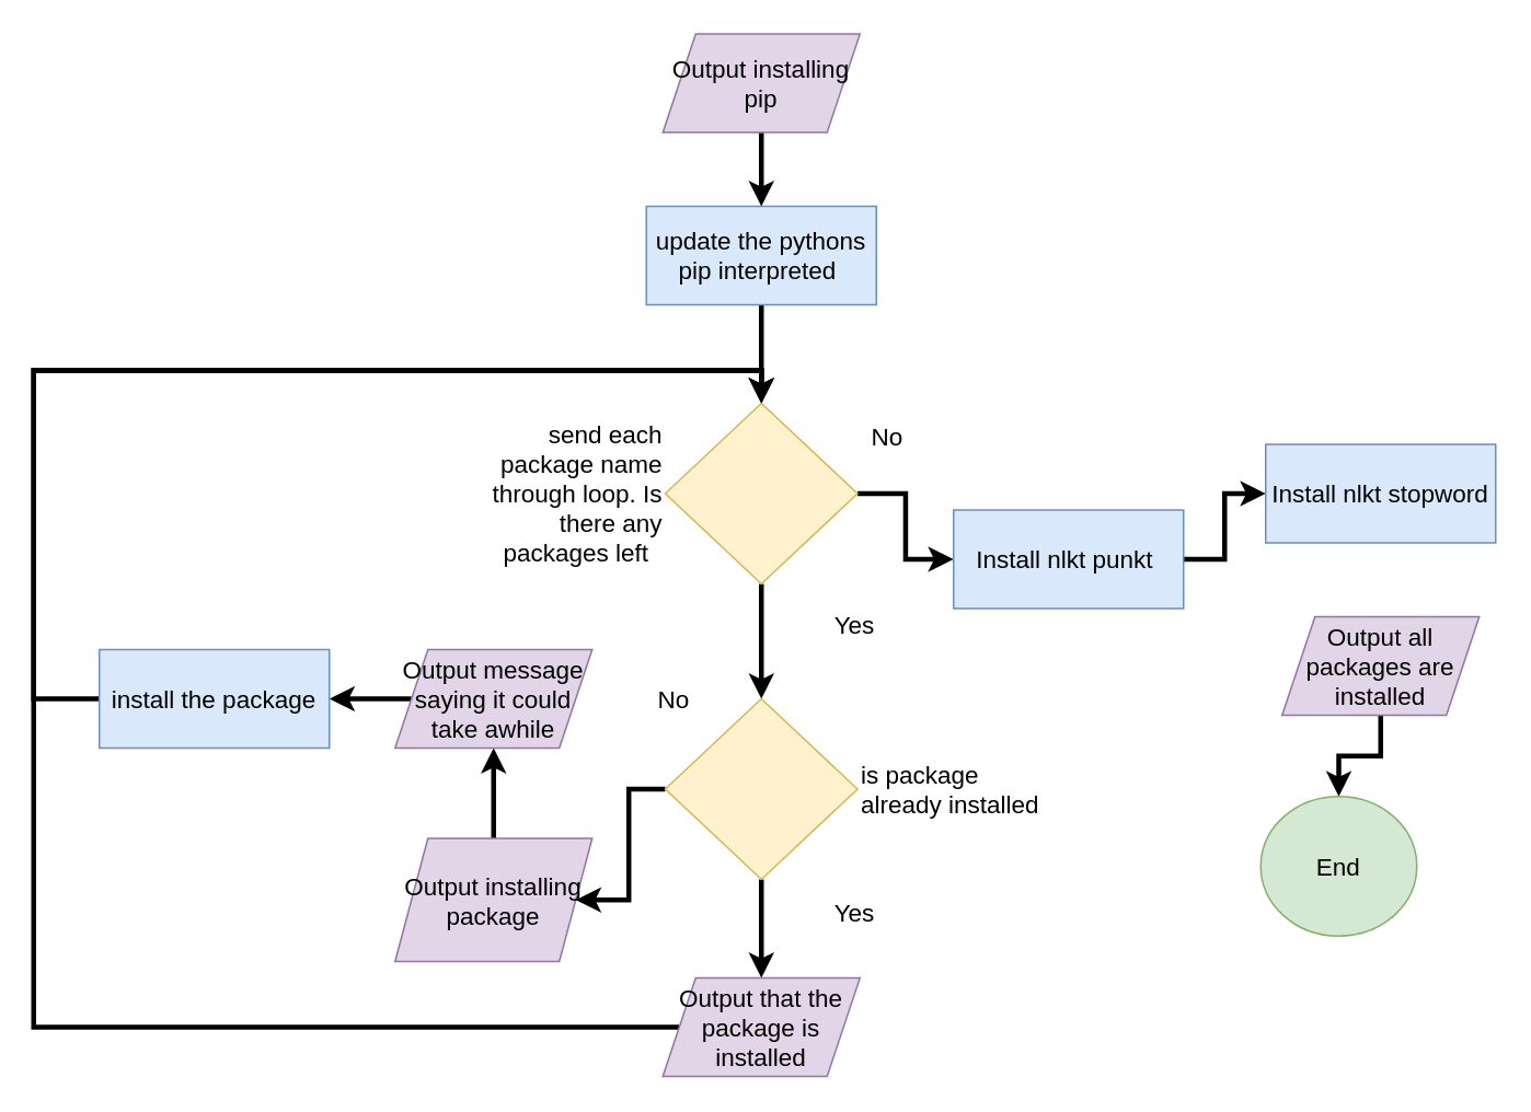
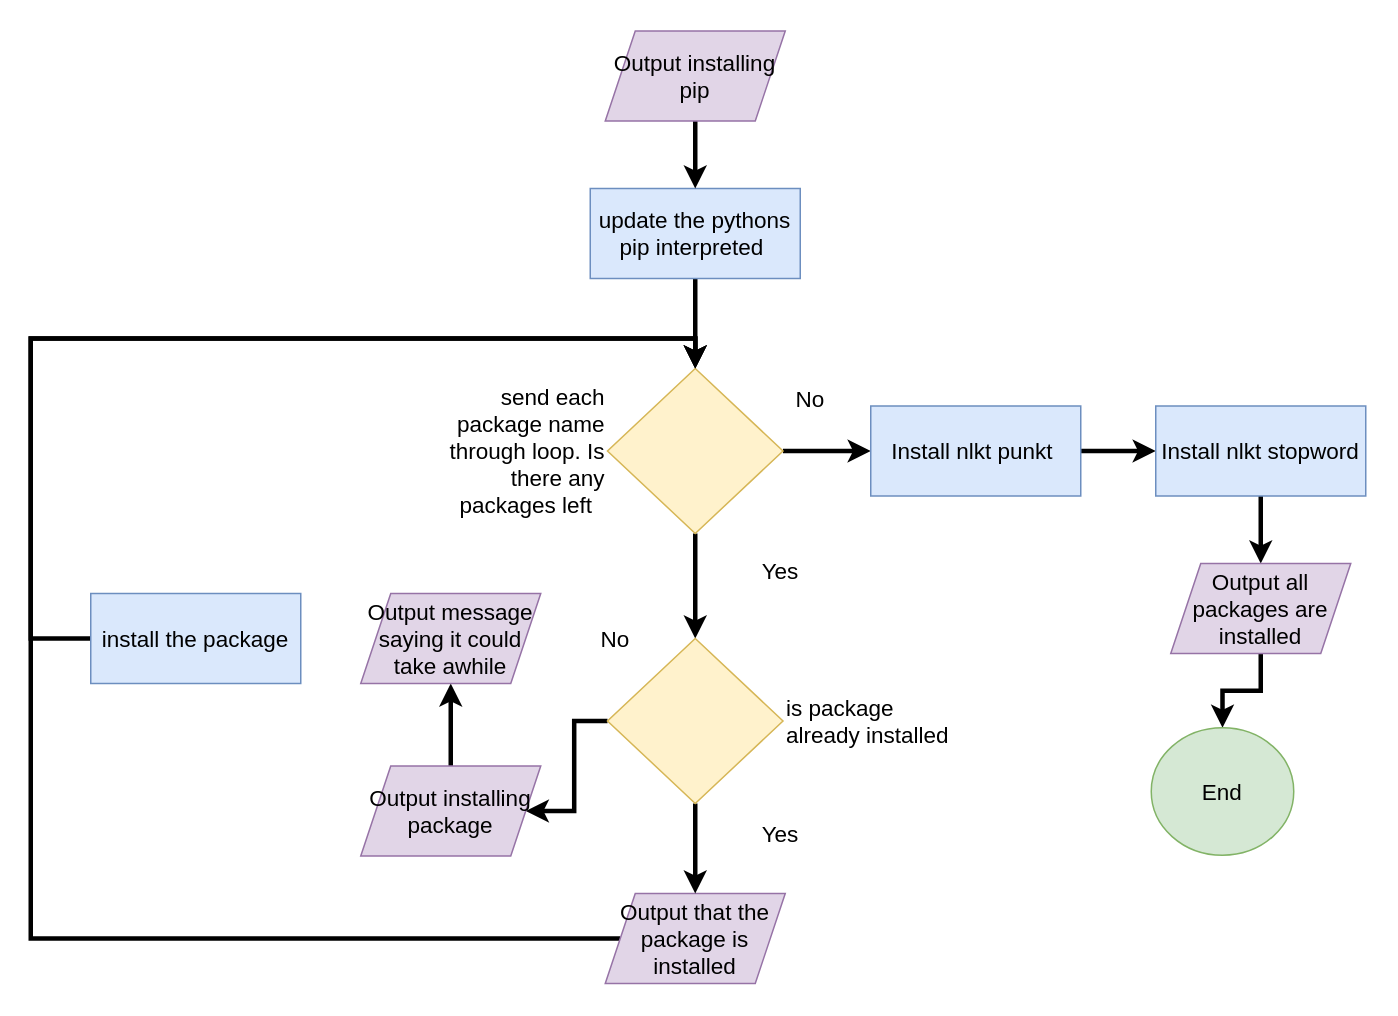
  <mxCell id="0" />
  <mxCell id="1" parent="0" />
  <mxCell id="2" value="" style="edgeStyle=orthogonalEdgeStyle;rounded=0;orthogonalLoop=1;jettySize=auto;html=1;strokeWidth=3;" edge="1" parent="1" source="3" target="6"><mxGeometry relative="1" as="geometry" /></mxCell>
  <mxCell id="3" value="&lt;span style=&quot;font-size: 15px;&quot;&gt;update the pythons pip interpreted&amp;nbsp;&lt;/span&gt;" style="rounded=0;whiteSpace=wrap;html=1;fillColor=#dae8fc;strokeColor=#6c8ebf;" vertex="1" parent="1"><mxGeometry x="393" y="125" width="140" height="60" as="geometry" /></mxCell>
  <mxCell id="4" value="" style="edgeStyle=orthogonalEdgeStyle;rounded=0;orthogonalLoop=1;jettySize=auto;html=1;strokeWidth=3;" edge="1" parent="1" source="6" target="11"><mxGeometry relative="1" as="geometry" /></mxCell>
  <mxCell id="5" value="" style="edgeStyle=orthogonalEdgeStyle;rounded=0;orthogonalLoop=1;jettySize=auto;html=1;strokeWidth=3;" edge="1" parent="1" source="6" target="22"><mxGeometry relative="1" as="geometry" /></mxCell>
  <mxCell id="6" value="&lt;span style=&quot;font-size: 15px;&quot;&gt;send each package name through&lt;/span&gt;&lt;span style=&quot;color: rgba(0, 0, 0, 0); font-family: monospace; font-size: 0px; text-wrap: nowrap; background-color: rgb(251, 251, 251);&quot;&gt;%3CmxGraphModel%3E%3Croot%3E%3CmxCell%20id%3D%220%22%2F%3E%3CmxCell%20id%3D%221%22%20parent%3D%220%22%2F%3E%3CmxCell%20id%3D%222%22%20value%3D%22%26lt%3Bspan%20style%3D%26quot%3Bfont-size%3A%2015px%3B%26quot%3B%26gt%3Bcould%20code%20find%20file%20to%20import%20functions%3F%26lt%3B%2Fspan%26gt%3B%22%20style%3D%22rhombus%3BwhiteSpace%3Dwrap%3Bhtml%3D1%3BfontFamily%3DHelvetica%3BfontSize%3D11%3BlabelBackgroundColor%3Ddefault%3BfillColor%3D%23fff2cc%3BstrokeColor%3D%23d6b656%3BlabelPosition%3Dright%3BverticalLabelPosition%3Dmiddle%3Balign%3Dleft%3BverticalAlign%3Dmiddle%3BtextDirection%3Dltr%3B%22%20vertex%3D%221%22%20parent%3D%221%22%3E%3CmxGeometry%20x%3D%22367%22%20y%3D%22235%22%20width%3D%22117%22%20height%3D%22110%22%20as%3D%22geometry%22%2F%3E%3C%2FmxCell%3E%3C%2Froot%3E%3C%2FmxGraphModel%3E&lt;/span&gt;&lt;span style=&quot;font-size: 15px;&quot;&gt;&amp;nbsp;loop. Is there any packages left&amp;nbsp;&amp;nbsp;&lt;/span&gt;" style="rhombus;whiteSpace=wrap;html=1;fontFamily=Helvetica;fontSize=11;labelBackgroundColor=default;fillColor=#fff2cc;strokeColor=#d6b656;labelPosition=left;verticalLabelPosition=middle;align=right;verticalAlign=middle;textDirection=ltr;" vertex="1" parent="1"><mxGeometry x="404.5" y="245" width="117" height="110" as="geometry" /></mxCell>
  <mxCell id="7" style="edgeStyle=orthogonalEdgeStyle;rounded=0;orthogonalLoop=1;jettySize=auto;html=1;entryX=0.5;entryY=0;entryDx=0;entryDy=0;strokeWidth=3;" edge="1" parent="1" source="8" target="6"><mxGeometry relative="1" as="geometry"><Array as="points"><mxPoint x="20" y="625" /><mxPoint x="20" y="225" /><mxPoint x="463" y="225" /></Array></mxGeometry></mxCell>
  <mxCell id="8" value="&lt;font style=&quot;font-size: 15px;&quot;&gt;Output that the package is installed&lt;/font&gt;" style="shape=parallelogram;perimeter=parallelogramPerimeter;whiteSpace=wrap;html=1;fixedSize=1;rounded=0;strokeColor=#9673a6;align=center;verticalAlign=middle;fontFamily=Helvetica;fontSize=12;fillColor=#e1d5e7;" vertex="1" parent="1"><mxGeometry x="403" y="595" width="120" height="60" as="geometry" /></mxCell>
  <mxCell id="9" value="" style="edgeStyle=orthogonalEdgeStyle;rounded=0;orthogonalLoop=1;jettySize=auto;html=1;strokeWidth=3;" edge="1" parent="1" source="11" target="8"><mxGeometry relative="1" as="geometry" /></mxCell>
  <mxCell id="10" value="" style="edgeStyle=orthogonalEdgeStyle;rounded=0;orthogonalLoop=1;jettySize=auto;html=1;strokeWidth=3;" edge="1" parent="1" source="11" target="14"><mxGeometry relative="1" as="geometry" /></mxCell>
  <mxCell id="11" value="&lt;span style=&quot;font-size: 15px;&quot;&gt;is package already installed&amp;nbsp;&lt;/span&gt;" style="rhombus;whiteSpace=wrap;html=1;fontFamily=Helvetica;fontSize=11;labelBackgroundColor=default;fillColor=#fff2cc;strokeColor=#d6b656;labelPosition=right;verticalLabelPosition=middle;align=left;verticalAlign=middle;textDirection=ltr;" vertex="1" parent="1"><mxGeometry x="404.5" y="425" width="117" height="110" as="geometry" /></mxCell>
  <mxCell id="12" value="&lt;font style=&quot;font-size: 15px;&quot;&gt;Yes&lt;/font&gt;" style="text;html=1;align=center;verticalAlign=middle;whiteSpace=wrap;rounded=0;" vertex="1" parent="1"><mxGeometry x="490" y="365" width="60" height="30" as="geometry" /></mxCell>
  <mxCell id="13" value="" style="edgeStyle=orthogonalEdgeStyle;rounded=0;orthogonalLoop=1;jettySize=auto;html=1;strokeWidth=3;" edge="1" parent="1" source="14" target="16"><mxGeometry relative="1" as="geometry" /></mxCell>
- <mxCell id="14" value="&lt;span style=&quot;font-size: 15px;&quot;&gt;Output installing package&lt;/span&gt;" style="shape=parallelogram;perimeter=parallelogramPerimeter;whiteSpace=wrap;html=1;fixedSize=1;rounded=0;strokeColor=#9673a6;align=center;verticalAlign=middle;fontFamily=Helvetica;fontSize=12;fillColor=#e1d5e7;" vertex="1" parent="1"><mxGeometry x="240" y="510" width="120" height="75" as="geometry" /></mxCell>
- <mxCell id="15" value="" style="edgeStyle=orthogonalEdgeStyle;rounded=0;orthogonalLoop=1;jettySize=auto;html=1;strokeWidth=3;" edge="1" parent="1" source="16" target="18"><mxGeometry relative="1" as="geometry" /></mxCell>
+ <mxCell id="14" value="&lt;span style=&quot;font-size: 15px;&quot;&gt;Output installing package&lt;/span&gt;" style="shape=parallelogram;perimeter=parallelogramPerimeter;whiteSpace=wrap;html=1;fixedSize=1;rounded=0;strokeColor=#9673a6;align=center;verticalAlign=middle;fontFamily=Helvetica;fontSize=12;fillColor=#e1d5e7;" vertex="1" parent="1"><mxGeometry x="240" y="510" width="120" height="60" as="geometry" /></mxCell>
  <mxCell id="16" value="&lt;span style=&quot;font-size: 15px;&quot;&gt;Output message saying it could take awhile&lt;/span&gt;" style="shape=parallelogram;perimeter=parallelogramPerimeter;whiteSpace=wrap;html=1;fixedSize=1;rounded=0;strokeColor=#9673a6;align=center;verticalAlign=middle;fontFamily=Helvetica;fontSize=12;fillColor=#e1d5e7;" vertex="1" parent="1"><mxGeometry x="240" y="395" width="120" height="60" as="geometry" /></mxCell>
  <mxCell id="17" style="edgeStyle=orthogonalEdgeStyle;rounded=0;orthogonalLoop=1;jettySize=auto;html=1;entryX=0.5;entryY=0;entryDx=0;entryDy=0;strokeWidth=3;exitX=0;exitY=0.5;exitDx=0;exitDy=0;" edge="1" parent="1" source="18" target="6"><mxGeometry relative="1" as="geometry"><Array as="points"><mxPoint x="20" y="425" /><mxPoint x="20" y="225" /><mxPoint x="463" y="225" /></Array></mxGeometry></mxCell>
  <mxCell id="18" value="&lt;span style=&quot;font-size: 15px;&quot;&gt;install the package&lt;/span&gt;" style="rounded=0;whiteSpace=wrap;html=1;fillColor=#dae8fc;strokeColor=#6c8ebf;" vertex="1" parent="1"><mxGeometry x="60" y="395" width="140" height="60" as="geometry" /></mxCell>
  <mxCell id="19" value="&lt;font style=&quot;font-size: 15px;&quot;&gt;Yes&lt;/font&gt;" style="text;html=1;align=center;verticalAlign=middle;whiteSpace=wrap;rounded=0;" vertex="1" parent="1"><mxGeometry x="490" y="540" width="60" height="30" as="geometry" /></mxCell>
  <mxCell id="20" value="&lt;span style=&quot;font-size: 15px;&quot;&gt;No&lt;/span&gt;" style="text;html=1;align=center;verticalAlign=middle;whiteSpace=wrap;rounded=0;" vertex="1" parent="1"><mxGeometry x="380" y="410" width="60" height="30" as="geometry" /></mxCell>
  <mxCell id="21" value="" style="edgeStyle=orthogonalEdgeStyle;rounded=0;orthogonalLoop=1;jettySize=auto;html=1;strokeColor=default;strokeWidth=3;align=center;verticalAlign=middle;fontFamily=Helvetica;fontSize=11;fontColor=default;labelBackgroundColor=default;endArrow=classic;" edge="1" parent="1" source="22" target="24"><mxGeometry relative="1" as="geometry" /></mxCell>
- <mxCell id="22" value="&lt;font style=&quot;font-size: 15px;&quot;&gt;Install nlkt&amp;nbsp;punkt&amp;nbsp;&lt;/font&gt;" style="rounded=0;whiteSpace=wrap;html=1;fillColor=#dae8fc;strokeColor=#6c8ebf;" vertex="1" parent="1"><mxGeometry x="580" y="310" width="140" height="60" as="geometry" /></mxCell>
+ <mxCell id="22" value="&lt;font style=&quot;font-size: 15px;&quot;&gt;Install nlkt&amp;nbsp;punkt&amp;nbsp;&lt;/font&gt;" style="rounded=0;whiteSpace=wrap;html=1;fillColor=#dae8fc;strokeColor=#6c8ebf;" vertex="1" parent="1"><mxGeometry x="580" y="270" width="140" height="60" as="geometry" /></mxCell>
+ <mxCell id="23" value="" style="edgeStyle=orthogonalEdgeStyle;rounded=0;orthogonalLoop=1;jettySize=auto;html=1;strokeColor=default;strokeWidth=3;align=center;verticalAlign=middle;fontFamily=Helvetica;fontSize=11;fontColor=default;labelBackgroundColor=default;endArrow=classic;" edge="1" parent="1" source="24" target="26"><mxGeometry relative="1" as="geometry" /></mxCell>
  <mxCell id="24" value="&lt;font style=&quot;font-size: 15px;&quot;&gt;Install nlkt stopword&lt;/font&gt;" style="rounded=0;whiteSpace=wrap;html=1;fillColor=#dae8fc;strokeColor=#6c8ebf;" vertex="1" parent="1"><mxGeometry x="770" y="270" width="140" height="60" as="geometry" /></mxCell>
  <mxCell id="25" value="" style="edgeStyle=orthogonalEdgeStyle;rounded=0;orthogonalLoop=1;jettySize=auto;html=1;strokeColor=default;strokeWidth=3;align=center;verticalAlign=middle;fontFamily=Helvetica;fontSize=11;fontColor=default;labelBackgroundColor=default;endArrow=classic;" edge="1" parent="1" source="26" target="27"><mxGeometry relative="1" as="geometry" /></mxCell>
  <mxCell id="26" value="&lt;span style=&quot;font-size: 15px;&quot;&gt;Output all packages are installed&lt;/span&gt;" style="shape=parallelogram;perimeter=parallelogramPerimeter;whiteSpace=wrap;html=1;fixedSize=1;rounded=0;strokeColor=#9673a6;align=center;verticalAlign=middle;fontFamily=Helvetica;fontSize=12;fillColor=#e1d5e7;" vertex="1" parent="1"><mxGeometry x="780" y="375" width="120" height="60" as="geometry" /></mxCell>
  <mxCell id="27" value="&lt;span style=&quot;font-size: 15px;&quot;&gt;End&lt;/span&gt;" style="ellipse;whiteSpace=wrap;html=1;fillColor=#d5e8d4;strokeColor=#82b366;" vertex="1" parent="1"><mxGeometry x="767" y="484.5" width="95" height="85" as="geometry" /></mxCell>
  <mxCell id="28" value="" style="edgeStyle=orthogonalEdgeStyle;rounded=0;orthogonalLoop=1;jettySize=auto;html=1;strokeColor=default;strokeWidth=3;align=center;verticalAlign=middle;fontFamily=Helvetica;fontSize=11;fontColor=default;labelBackgroundColor=default;endArrow=classic;" edge="1" parent="1" source="29" target="3"><mxGeometry relative="1" as="geometry" /></mxCell>
  <mxCell id="29" value="&lt;span style=&quot;font-size: 15px;&quot;&gt;Output installing pip&lt;/span&gt;" style="shape=parallelogram;perimeter=parallelogramPerimeter;whiteSpace=wrap;html=1;fixedSize=1;rounded=0;strokeColor=#9673a6;align=center;verticalAlign=middle;fontFamily=Helvetica;fontSize=12;fillColor=#e1d5e7;" vertex="1" parent="1"><mxGeometry x="403" y="20" width="120" height="60" as="geometry" /></mxCell>
  <mxCell id="30" value="&lt;span style=&quot;font-size: 15px;&quot;&gt;No&lt;/span&gt;" style="text;html=1;align=center;verticalAlign=middle;whiteSpace=wrap;rounded=0;" vertex="1" parent="1"><mxGeometry x="510" y="250" width="60" height="30" as="geometry" /></mxCell>
